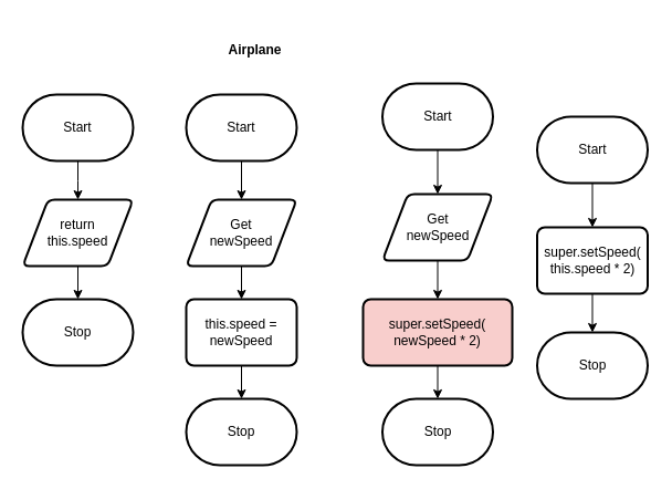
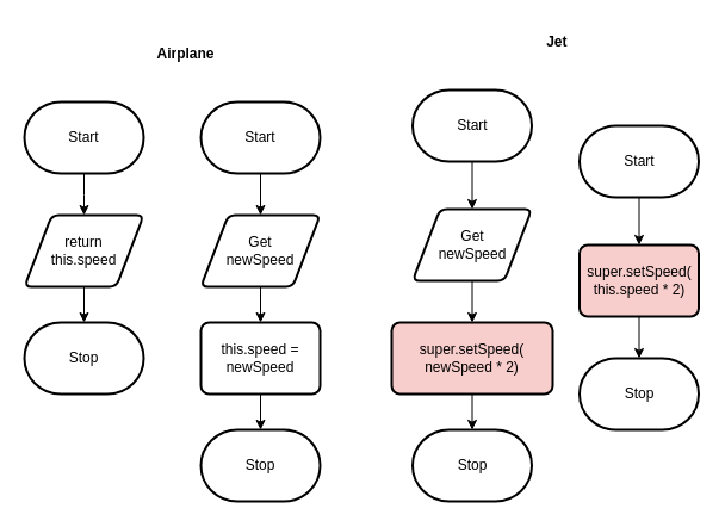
  <mxCell id="0" />
  <mxCell id="1" parent="0" />
  <mxCell id="2" style="edgeStyle=elbowEdgeStyle;rounded=0;elbow=vertical;html=1;entryX=0.5;entryY=0;entryDx=0;entryDy=0;" edge="1" parent="1" target="4"><mxGeometry relative="1" as="geometry"><mxPoint x="70" y="145" as="sourcePoint" /></mxGeometry></mxCell>
  <mxCell id="3" style="rounded=0;elbow=vertical;html=1;entryX=0.5;entryY=0;entryDx=0;entryDy=0;entryPerimeter=0;" edge="1" parent="1" source="4"><mxGeometry relative="1" as="geometry"><mxPoint x="70" y="270" as="targetPoint" /></mxGeometry></mxCell>
  <mxCell id="4" value="return&lt;br style=&quot;font-size: 12px;&quot;&gt;this.speed" style="shape=parallelogram;html=1;strokeWidth=2;perimeter=parallelogramPerimeter;whiteSpace=wrap;rounded=1;arcSize=12;size=0.23;fontSize=12;" vertex="1" parent="1"><mxGeometry x="20" y="180" width="100" height="60" as="geometry" /></mxCell>
  <mxCell id="5" style="edgeStyle=none;rounded=0;html=1;elbow=vertical;" edge="1" parent="1" target="13"><mxGeometry relative="1" as="geometry"><mxPoint x="218" y="145" as="sourcePoint" /></mxGeometry></mxCell>
  <mxCell id="6" style="edgeStyle=none;html=1;entryX=0.5;entryY=0;entryDx=0;entryDy=0;fontSize=12;" edge="1" parent="1"><mxGeometry relative="1" as="geometry"><mxPoint x="318" y="320" as="sourcePoint" /></mxGeometry></mxCell>
  <mxCell id="7" value="" style="edgeStyle=none;html=1;" edge="1" parent="1" source="8" target="30"><mxGeometry relative="1" as="geometry" /></mxCell>
  <mxCell id="8" value="this.speed = newSpeed" style="rounded=1;whiteSpace=wrap;html=1;absoluteArcSize=1;arcSize=14;strokeWidth=2;fontSize=12;" vertex="1" parent="1"><mxGeometry x="168" y="270" width="100" height="60" as="geometry" /></mxCell>
  <mxCell id="9" style="edgeStyle=none;html=1;fontSize=12;" edge="1" parent="1"><mxGeometry relative="1" as="geometry"><mxPoint x="356.5" y="390" as="sourcePoint" /></mxGeometry></mxCell>
  <mxCell id="10" style="edgeStyle=none;html=1;entryX=0;entryY=0.5;entryDx=0;entryDy=0;fontSize=9;" edge="1" parent="1"><mxGeometry relative="1" as="geometry"><mxPoint x="507.5" y="190" as="sourcePoint" /></mxGeometry></mxCell>
- <mxCell id="11" value="&lt;b&gt;Airplane&lt;/b&gt;" style="text;html=1;align=center;verticalAlign=middle;resizable=0;points=[];autosize=1;strokeColor=none;fillColor=none;" vertex="1" parent="1"><mxGeometry x="195" y="30" width="70" height="30" as="geometry" /></mxCell>
+ <mxCell id="11" value="&lt;b&gt;Airplane&lt;/b&gt;" style="text;html=1;align=center;verticalAlign=middle;resizable=0;points=[];autosize=1;strokeColor=none;fillColor=none;" vertex="1" parent="1"><mxGeometry x="120" y="30" width="70" height="30" as="geometry" /></mxCell>
  <mxCell id="12" style="edgeStyle=none;rounded=0;html=1;entryX=0.5;entryY=0;entryDx=0;entryDy=0;elbow=vertical;" edge="1" parent="1" source="13" target="8"><mxGeometry relative="1" as="geometry" /></mxCell>
  <mxCell id="13" value="Get&lt;br&gt;newSpeed" style="shape=parallelogram;html=1;strokeWidth=2;perimeter=parallelogramPerimeter;whiteSpace=wrap;rounded=1;arcSize=12;size=0.23;fontSize=12;" vertex="1" parent="1"><mxGeometry x="168" y="180" width="100" height="60" as="geometry" /></mxCell>
  <mxCell id="14" style="edgeStyle=none;html=1;entryX=0.5;entryY=0;entryDx=0;entryDy=0;" edge="1" parent="1" target="16"><mxGeometry relative="1" as="geometry"><mxPoint x="415.5" y="185" as="targetPoint" /><mxPoint x="395.5" y="135" as="sourcePoint" /></mxGeometry></mxCell>
  <mxCell id="15" style="edgeStyle=none;rounded=0;html=1;elbow=vertical;" edge="1" parent="1" source="16" target="19"><mxGeometry relative="1" as="geometry" /></mxCell>
  <mxCell id="16" value="Get&lt;br&gt;newSpeed" style="shape=parallelogram;html=1;strokeWidth=2;perimeter=parallelogramPerimeter;whiteSpace=wrap;rounded=1;arcSize=12;size=0.23;fontSize=12;" vertex="1" parent="1"><mxGeometry x="345.5" y="175" width="100" height="60" as="geometry" /></mxCell>
  <mxCell id="17" style="edgeStyle=none;rounded=0;html=1;elbow=vertical;" edge="1" parent="1" target="22"><mxGeometry relative="1" as="geometry"><mxPoint x="535.5" y="165" as="sourcePoint" /></mxGeometry></mxCell>
  <mxCell id="18" style="edgeStyle=none;html=1;entryX=0.5;entryY=0;entryDx=0;entryDy=0;entryPerimeter=0;" edge="1" parent="1" source="19" target="24"><mxGeometry relative="1" as="geometry" /></mxCell>
  <mxCell id="19" value="super.setSpeed(&lt;br&gt;newSpeed * 2)" style="rounded=1;whiteSpace=wrap;html=1;absoluteArcSize=1;arcSize=14;strokeWidth=2;fontSize=12;fillColor=#f8cecc;" vertex="1" parent="1"><mxGeometry x="328" y="270" width="135" height="60" as="geometry" /></mxCell>
+ <mxCell id="20" value="&lt;b&gt;Jet&amp;nbsp;&lt;br&gt;&lt;/b&gt;" style="text;html=1;align=center;verticalAlign=middle;resizable=0;points=[];autosize=1;strokeColor=none;fillColor=none;" vertex="1" parent="1"><mxGeometry x="447.5" y="20" width="40" height="30" as="geometry" /></mxCell>
  <mxCell id="21" style="edgeStyle=none;html=1;" edge="1" parent="1" source="22" target="26"><mxGeometry relative="1" as="geometry" /></mxCell>
- <mxCell id="22" value="super.setSpeed(&lt;br&gt;this.speed * 2)" style="rounded=1;whiteSpace=wrap;html=1;absoluteArcSize=1;arcSize=14;strokeWidth=2;fontSize=12;" vertex="1" parent="1"><mxGeometry x="485.5" y="205" width="100" height="60" as="geometry" /></mxCell>
+ <mxCell id="22" value="super.setSpeed(&lt;br&gt;this.speed * 2)" style="rounded=1;whiteSpace=wrap;html=1;absoluteArcSize=1;arcSize=14;strokeWidth=2;fontSize=12;fillColor=#f8cecc;" vertex="1" parent="1"><mxGeometry x="485.5" y="205" width="100" height="60" as="geometry" /></mxCell>
  <mxCell id="23" value="Start" style="strokeWidth=2;html=1;shape=mxgraph.flowchart.terminator;whiteSpace=wrap;" vertex="1" parent="1"><mxGeometry x="345.5" y="75" width="100" height="60" as="geometry" /></mxCell>
  <mxCell id="24" value="Stop" style="strokeWidth=2;html=1;shape=mxgraph.flowchart.terminator;whiteSpace=wrap;" vertex="1" parent="1"><mxGeometry x="345.5" y="360" width="100" height="60" as="geometry" /></mxCell>
  <mxCell id="25" value="Start" style="strokeWidth=2;html=1;shape=mxgraph.flowchart.terminator;whiteSpace=wrap;" vertex="1" parent="1"><mxGeometry x="485.5" y="105" width="100" height="60" as="geometry" /></mxCell>
  <mxCell id="26" value="Stop" style="strokeWidth=2;html=1;shape=mxgraph.flowchart.terminator;whiteSpace=wrap;" vertex="1" parent="1"><mxGeometry x="485.5" y="300" width="100" height="60" as="geometry" /></mxCell>
  <mxCell id="27" value="Start" style="strokeWidth=2;html=1;shape=mxgraph.flowchart.terminator;whiteSpace=wrap;" vertex="1" parent="1"><mxGeometry x="20" y="85" width="100" height="60" as="geometry" /></mxCell>
  <mxCell id="28" value="Stop" style="strokeWidth=2;html=1;shape=mxgraph.flowchart.terminator;whiteSpace=wrap;" vertex="1" parent="1"><mxGeometry x="20" y="270" width="100" height="60" as="geometry" /></mxCell>
  <mxCell id="29" value="Start" style="strokeWidth=2;html=1;shape=mxgraph.flowchart.terminator;whiteSpace=wrap;" vertex="1" parent="1"><mxGeometry x="168" y="85" width="100" height="60" as="geometry" /></mxCell>
  <mxCell id="30" value="Stop" style="strokeWidth=2;html=1;shape=mxgraph.flowchart.terminator;whiteSpace=wrap;" vertex="1" parent="1"><mxGeometry x="168" y="360" width="100" height="60" as="geometry" /></mxCell>
